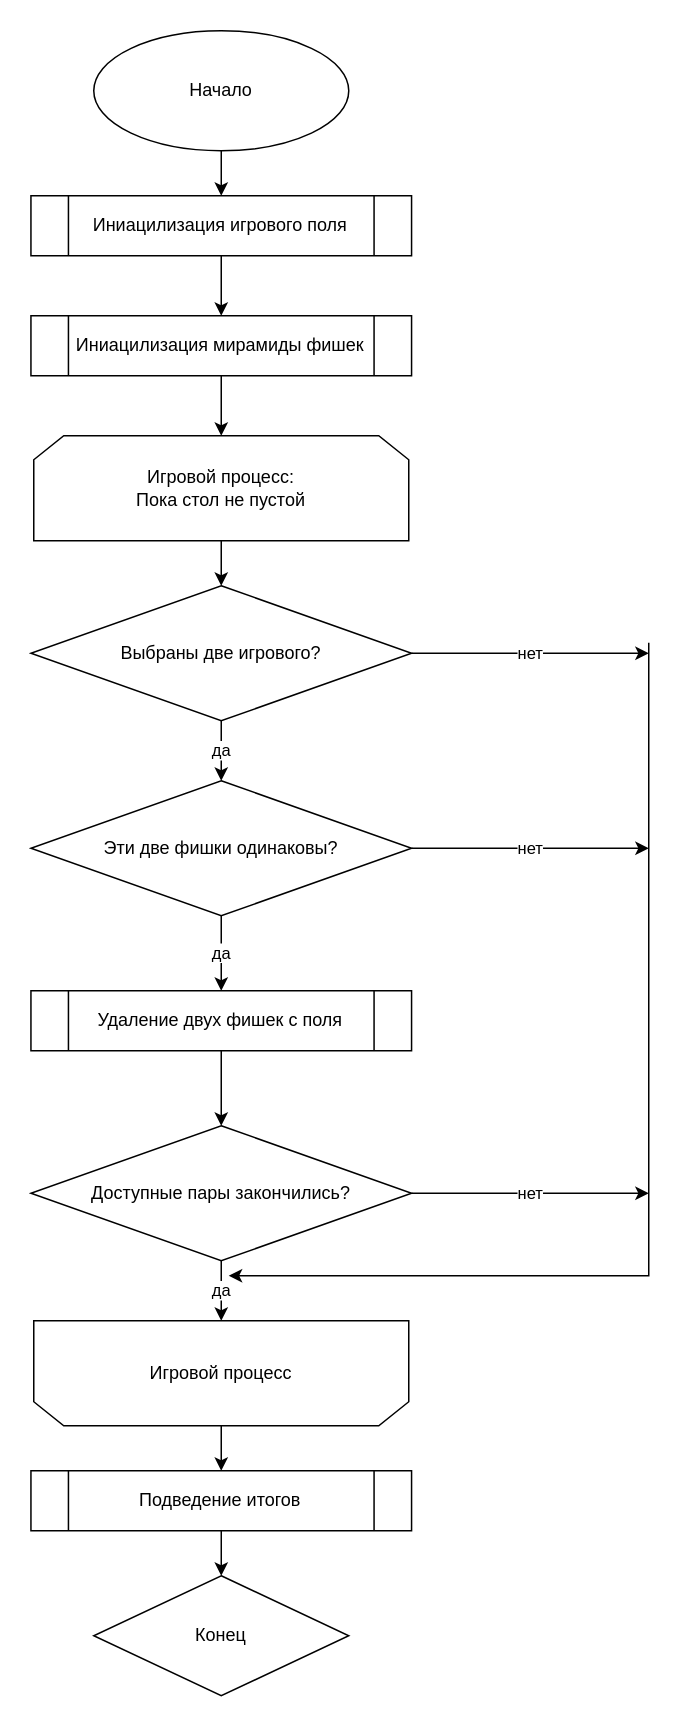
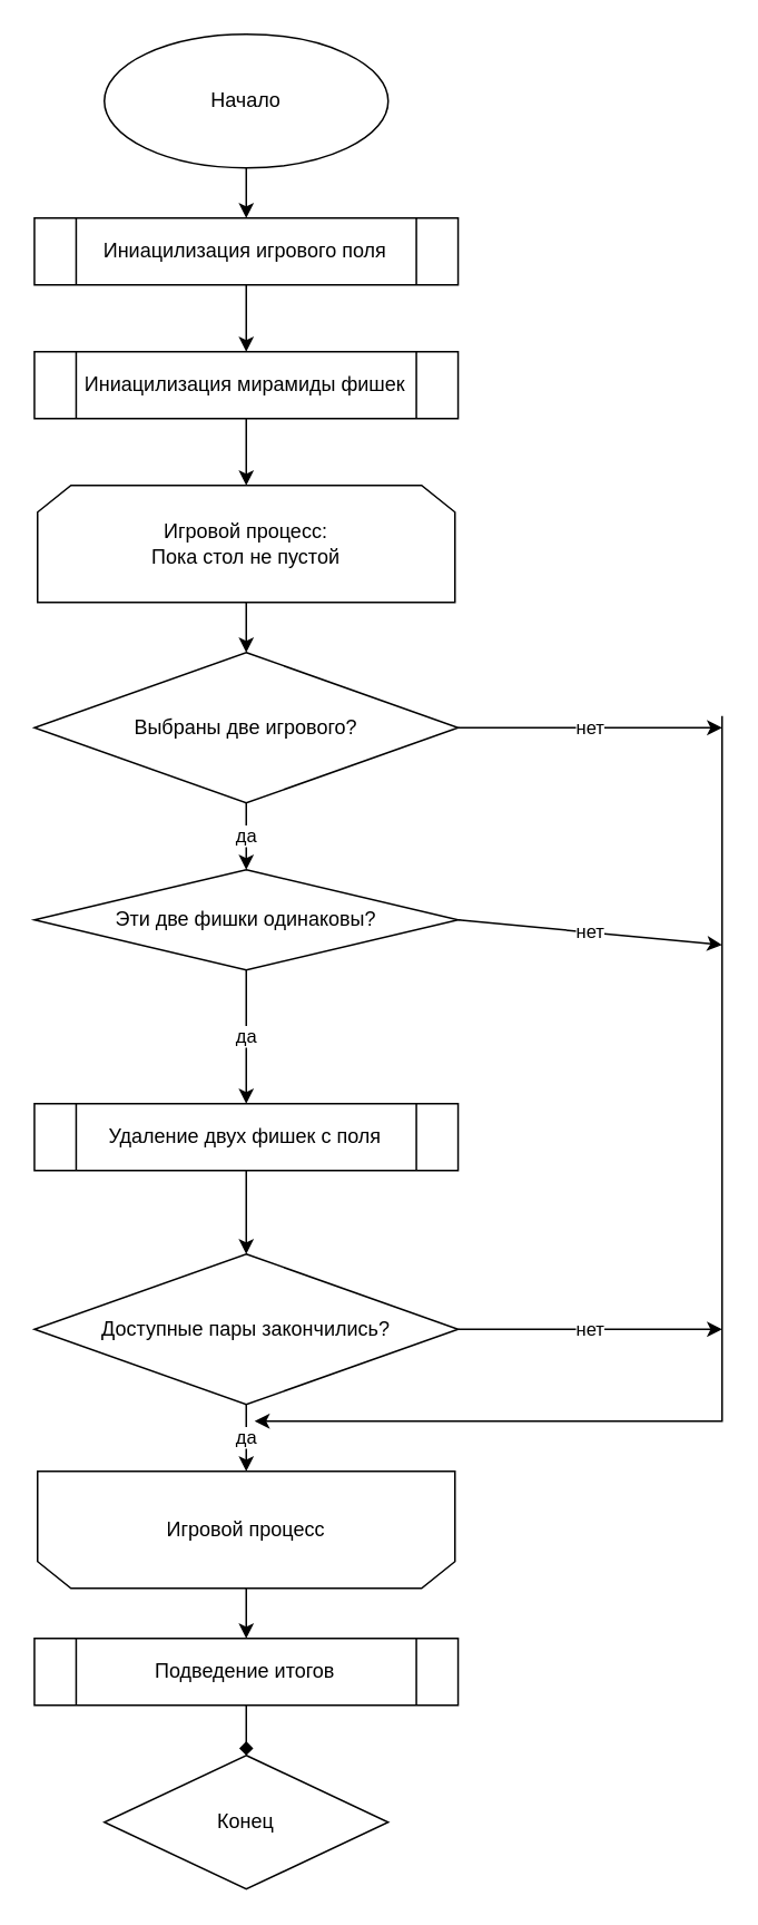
  <mxCell id="0" />
  <mxCell id="1" parent="0" />
  <mxCell id="2" value="Начало" style="ellipse;whiteSpace=wrap;html=1;" parent="1" vertex="1"><mxGeometry x="62.01" y="20" width="170" height="80" as="geometry" /></mxCell>
  <mxCell id="3" value="Иниацилизация мирамиды фишек" style="shape=process;whiteSpace=wrap;html=1;backgroundOutline=1;" parent="1" vertex="1"><mxGeometry x="20.13" y="210" width="253.75" height="40" as="geometry" /></mxCell>
  <mxCell id="4" value="Иниацилизация игрового поля" style="shape=process;whiteSpace=wrap;html=1;backgroundOutline=1;" parent="1" vertex="1"><mxGeometry x="20.13" y="130" width="253.75" height="40" as="geometry" /></mxCell>
  <mxCell id="5" value="Игровой процесс:&lt;br&gt;Пока стол не пустой" style="shape=loopLimit;whiteSpace=wrap;html=1;" parent="1" vertex="1"><mxGeometry x="22.01" y="290" width="250" height="70" as="geometry" /></mxCell>
  <mxCell id="6" value="Выбраны две игрового?" style="rhombus;whiteSpace=wrap;html=1;" parent="1" vertex="1"><mxGeometry x="20.13" y="390" width="253.75" height="90" as="geometry" /></mxCell>
- <mxCell id="7" value="Эти две фишки одинаковы?" style="rhombus;whiteSpace=wrap;html=1;" parent="1" vertex="1"><mxGeometry x="20.13" y="520" width="253.75" height="90" as="geometry" /></mxCell>
+ <mxCell id="7" value="Эти две фишки одинаковы?" style="rhombus;whiteSpace=wrap;html=1;" parent="1" vertex="1"><mxGeometry x="20.13" y="520" width="253.75" height="60" as="geometry" /></mxCell>
  <mxCell id="8" value="Удаление двух фишек с поля" style="shape=process;whiteSpace=wrap;html=1;backgroundOutline=1;" parent="1" vertex="1"><mxGeometry x="20.13" y="660" width="253.75" height="40" as="geometry" /></mxCell>
  <mxCell id="9" value="Доступные пары закончились?" style="rhombus;whiteSpace=wrap;html=1;" parent="1" vertex="1"><mxGeometry x="20.13" y="750" width="253.75" height="90" as="geometry" /></mxCell>
  <mxCell id="10" value="Игровой процесс" style="shape=loopLimit;whiteSpace=wrap;html=1;flipH=1;direction=west;" parent="1" vertex="1"><mxGeometry x="22.01" y="880" width="250" height="70" as="geometry" /></mxCell>
  <mxCell id="11" value="Конец" style="rhombus;whiteSpace=wrap;html=1;" parent="1" vertex="1"><mxGeometry x="62.01" y="1050" width="170" height="80" as="geometry" /></mxCell>
  <mxCell id="12" value="" style="endArrow=classic;html=1;rounded=0;exitX=0.5;exitY=1;exitDx=0;exitDy=0;entryX=0.5;entryY=0;entryDx=0;entryDy=0;" edge="1" parent="1" source="2" target="4"><mxGeometry width="50" height="50" relative="1" as="geometry"><mxPoint x="382" y="200" as="sourcePoint" /><mxPoint x="432" y="150" as="targetPoint" /></mxGeometry></mxCell>
  <mxCell id="13" value="" style="endArrow=classic;html=1;rounded=0;exitX=0.5;exitY=1;exitDx=0;exitDy=0;entryX=0.5;entryY=0;entryDx=0;entryDy=0;" edge="1" parent="1" source="4" target="3"><mxGeometry width="50" height="50" relative="1" as="geometry"><mxPoint x="157" y="110" as="sourcePoint" /><mxPoint x="157" y="140" as="targetPoint" /></mxGeometry></mxCell>
  <mxCell id="14" value="" style="endArrow=classic;html=1;rounded=0;exitX=0.5;exitY=1;exitDx=0;exitDy=0;entryX=0.5;entryY=0;entryDx=0;entryDy=0;" edge="1" parent="1" source="3" target="5"><mxGeometry width="50" height="50" relative="1" as="geometry"><mxPoint x="167" y="120" as="sourcePoint" /><mxPoint x="167" y="150" as="targetPoint" /></mxGeometry></mxCell>
  <mxCell id="15" value="" style="endArrow=classic;html=1;rounded=0;entryX=0.5;entryY=0;entryDx=0;entryDy=0;" edge="1" parent="1" target="6"><mxGeometry width="50" height="50" relative="1" as="geometry"><mxPoint x="147" y="360" as="sourcePoint" /><mxPoint x="177" y="160" as="targetPoint" /></mxGeometry></mxCell>
  <mxCell id="16" value="да" style="endArrow=classic;html=1;rounded=0;exitX=0.5;exitY=1;exitDx=0;exitDy=0;entryX=0.5;entryY=0;entryDx=0;entryDy=0;" edge="1" parent="1" source="6" target="7"><mxGeometry width="50" height="50" relative="1" as="geometry"><mxPoint x="187" y="140" as="sourcePoint" /><mxPoint x="187" y="170" as="targetPoint" /></mxGeometry></mxCell>
  <mxCell id="17" value="да" style="endArrow=classic;html=1;rounded=0;exitX=0.5;exitY=1;exitDx=0;exitDy=0;entryX=0.5;entryY=1;entryDx=0;entryDy=0;" edge="1" parent="1" source="9" target="10"><mxGeometry width="50" height="50" relative="1" as="geometry"><mxPoint x="197" y="150" as="sourcePoint" /><mxPoint x="197" y="180" as="targetPoint" /></mxGeometry></mxCell>
  <mxCell id="18" value="да" style="endArrow=classic;html=1;rounded=0;exitX=0.5;exitY=1;exitDx=0;exitDy=0;entryX=0.5;entryY=0;entryDx=0;entryDy=0;" edge="1" parent="1" source="7" target="8"><mxGeometry width="50" height="50" relative="1" as="geometry"><mxPoint x="207" y="160" as="sourcePoint" /><mxPoint x="207" y="190" as="targetPoint" /></mxGeometry></mxCell>
  <mxCell id="19" value="" style="endArrow=classic;html=1;rounded=0;entryX=0.5;entryY=0;entryDx=0;entryDy=0;" edge="1" parent="1" source="8" target="9"><mxGeometry width="50" height="50" relative="1" as="geometry"><mxPoint x="217" y="170" as="sourcePoint" /><mxPoint x="217" y="200" as="targetPoint" /></mxGeometry></mxCell>
  <mxCell id="20" value="Подведение итогов" style="shape=process;whiteSpace=wrap;html=1;backgroundOutline=1;" vertex="1" parent="1"><mxGeometry x="20.13" y="980" width="253.75" height="40" as="geometry" /></mxCell>
  <mxCell id="21" value="" style="endArrow=classic;html=1;rounded=0;entryX=0.5;entryY=0;entryDx=0;entryDy=0;" edge="1" parent="1" target="20"><mxGeometry width="50" height="50" relative="1" as="geometry"><mxPoint x="147" y="950" as="sourcePoint" /><mxPoint x="157" y="760" as="targetPoint" /></mxGeometry></mxCell>
- <mxCell id="22" value="" style="endArrow=classic;html=1;rounded=0;entryX=0.5;entryY=0;entryDx=0;entryDy=0;" edge="1" parent="1" source="20" target="11"><mxGeometry width="50" height="50" relative="1" as="geometry"><mxPoint x="167" y="720" as="sourcePoint" /><mxPoint x="167" y="770" as="targetPoint" /></mxGeometry></mxCell>
+ <mxCell id="22" value="" style="endArrow=diamond;html=1;rounded=0;entryX=0.5;entryY=0;entryDx=0;entryDy=0;" edge="1" parent="1" source="20" target="11"><mxGeometry width="50" height="50" relative="1" as="geometry"><mxPoint x="167" y="720" as="sourcePoint" /><mxPoint x="167" y="770" as="targetPoint" /></mxGeometry></mxCell>
  <mxCell id="23" value="нет" style="endArrow=classic;html=1;rounded=0;exitX=1;exitY=0.5;exitDx=0;exitDy=0;" edge="1" parent="1" source="9"><mxGeometry width="50" height="50" relative="1" as="geometry"><mxPoint x="157" y="710" as="sourcePoint" /><mxPoint x="432" y="795" as="targetPoint" /></mxGeometry></mxCell>
  <mxCell id="24" value="" style="endArrow=classic;html=1;rounded=0;" edge="1" parent="1"><mxGeometry width="50" height="50" relative="1" as="geometry"><mxPoint x="432" y="428" as="sourcePoint" /><mxPoint x="152" y="850" as="targetPoint" /><Array as="points"><mxPoint x="432" y="850" /></Array></mxGeometry></mxCell>
  <mxCell id="25" value="нет" style="endArrow=classic;html=1;rounded=0;exitX=1;exitY=0.5;exitDx=0;exitDy=0;" edge="1" parent="1" source="7"><mxGeometry width="50" height="50" relative="1" as="geometry"><mxPoint x="332" y="630" as="sourcePoint" /><mxPoint x="432" y="565" as="targetPoint" /></mxGeometry></mxCell>
  <mxCell id="26" value="нет" style="endArrow=classic;html=1;rounded=0;exitX=1;exitY=0.5;exitDx=0;exitDy=0;" edge="1" parent="1" source="6"><mxGeometry width="50" height="50" relative="1" as="geometry"><mxPoint x="177" y="730" as="sourcePoint" /><mxPoint x="432" y="435" as="targetPoint" /></mxGeometry></mxCell>
